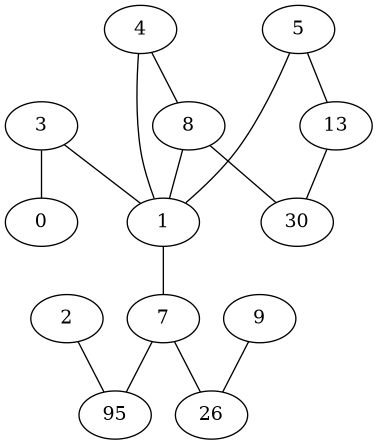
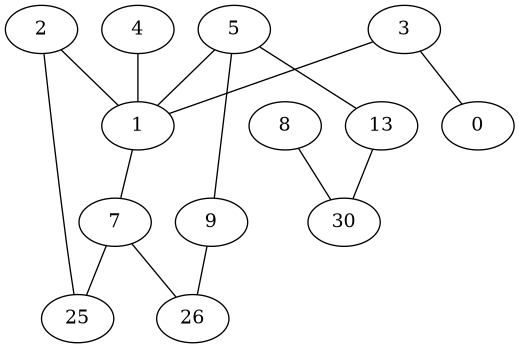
  digraph {
    edge [arrowhead=none]
    n1 [label=1]
    n2 [label=7]
    n3 [label=2]
-   n4 [label=95]
+   n4 [label=25]
    n5 [label=3]
    n6 [label=0]
    n7 [label=26]
    n8 [label=4]
    n9 [label=8]
    n10 [label=30]
    n11 [label=5]
    n12 [label=9]
    n13 [label=13]
    n1 -> n2
    n2 -> n4
    n2 -> n7
-   n9 -> n1
+   n3 -> n1
    n3 -> n4
    n5 -> n1
    n5 -> n6
    n8 -> n1
-   n8 -> n9
    n9 -> n10
    n11 -> n1
+   n11 -> n12
    n11 -> n13
    n12 -> n7
    n13 -> n10
  }
